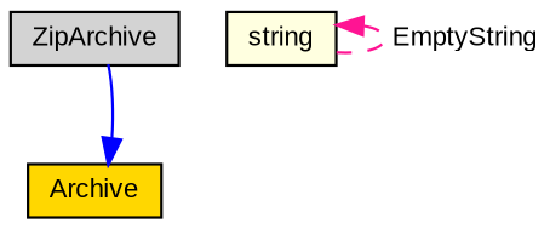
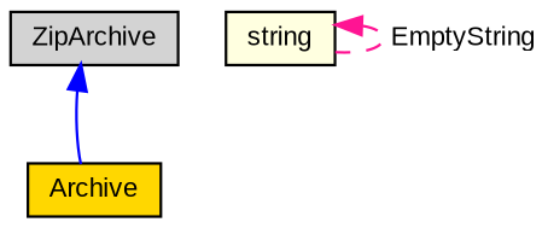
  digraph {
    fontname="Liberation Sans"
    node [color=black fontname="Liberation Sans" fontsize=10 shape=record style=filled]
    edge [dir=back fontname="Liberation Sans" fontsize=10 labelfontname=Helvetica labelfontsize=10]
    n1 [fillcolor=lightgrey fontcolor=black height=0.2 label=ZipArchive width=0.4]
    n2 [fillcolor=gold height=0.2 label=Archive width=0.4]
    n3 [fillcolor=lightyellow height=0.2 label=string width=0.4]
-   n2 -> n1 [color=blue style=solid]
+   n1 -> n2 [color=blue style=solid]
    n3 -> n3 [color=deeppink label=" EmptyString" style=dashed]
  }
